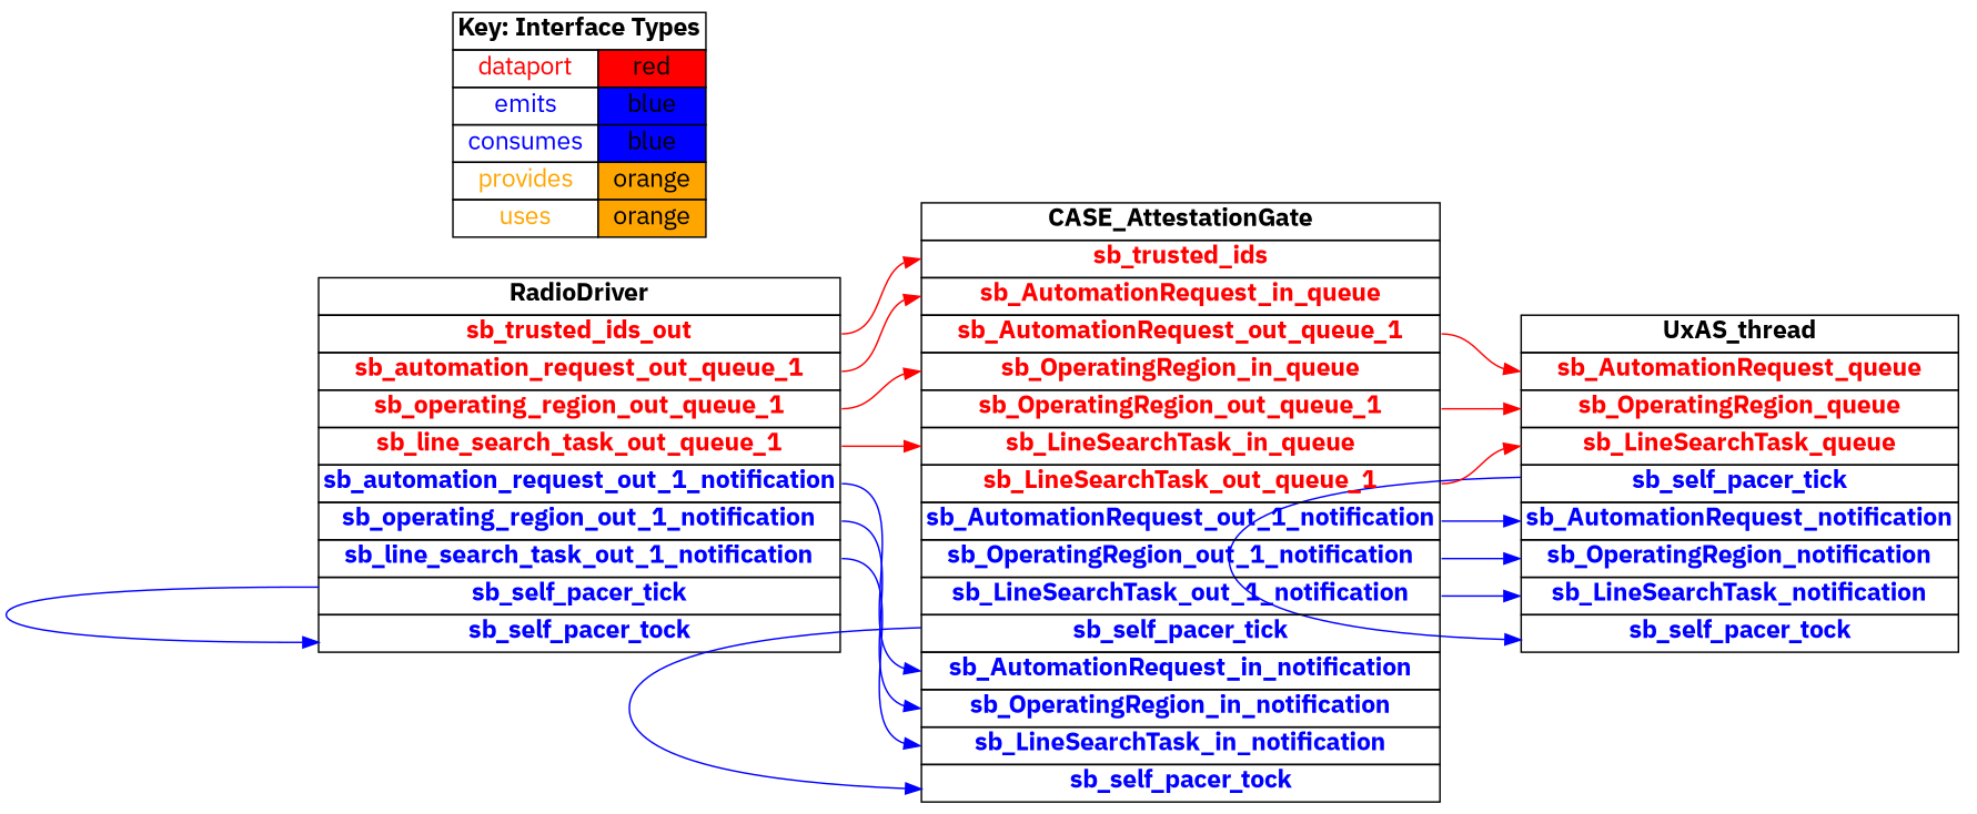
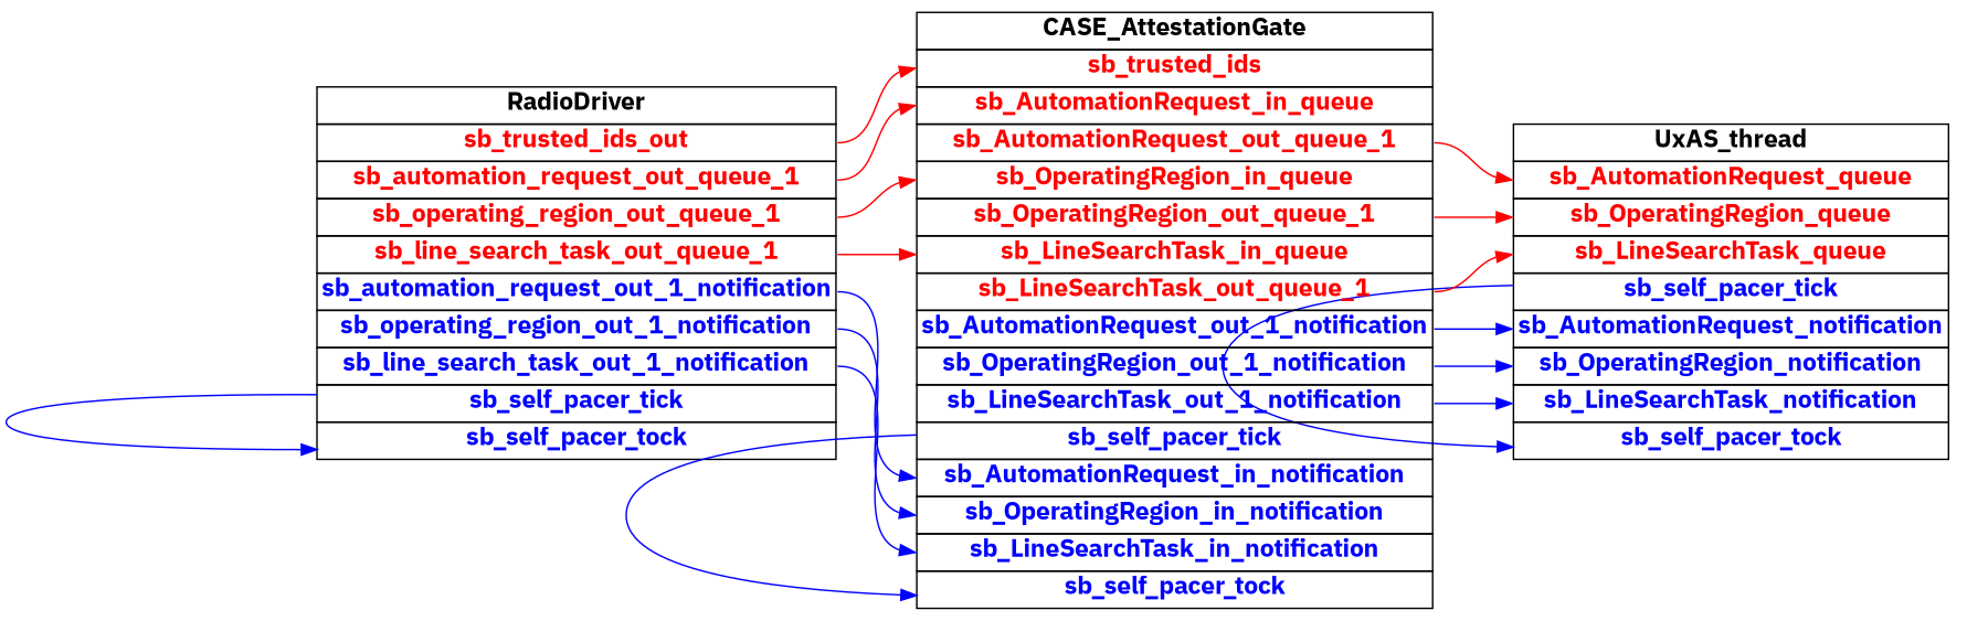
  digraph {
    fontname="IBM Plex Sans"
    rankdir=LR
    node [fontname="IBM Plex Sans" fontsize=16 shape=plaintext]
    edge [color=blue fontname="IBM Plex Sans" headport=sb_self_pacer_tock tailport=sb_self_pacer_tick]
    n1 [label=<     <TABLE BORDER="0" CELLBORDER="1" CELLSPACING="0">       <TR><TD><B>UxAS_thread</B></TD></TR>       <TR><TD PORT="sb_AutomationRequest_queue"><FONT COLOR="red"><B>sb_AutomationRequest_queue</B></FONT></TD></TR>       <TR><TD PORT="sb_OperatingRegion_queue"><FONT COLOR="red"><B>sb_OperatingRegion_queue</B></FONT></TD></TR>       <TR><TD PORT="sb_LineSearchTask_queue"><FONT COLOR="red"><B>sb_LineSearchTask_queue</B></FONT></TD></TR>       <TR><TD PORT="sb_self_pacer_tick"><FONT COLOR="blue"><B>sb_self_pacer_tick</B></FONT></TD></TR>       <TR><TD PORT="sb_AutomationRequest_notification"><FONT COLOR="blue"><B>sb_AutomationRequest_notification</B></FONT></TD></TR>       <TR><TD PORT="sb_OperatingRegion_notification"><FONT COLOR="blue"><B>sb_OperatingRegion_notification</B></FONT></TD></TR>       <TR><TD PORT="sb_LineSearchTask_notification"><FONT COLOR="blue"><B>sb_LineSearchTask_notification</B></FONT></TD></TR>       <TR><TD PORT="sb_self_pacer_tock"><FONT COLOR="blue"><B>sb_self_pacer_tock</B></FONT></TD></TR>"     </TABLE>   >]
    n2 [label=<     <TABLE BORDER="0" CELLBORDER="1" CELLSPACING="0">       <TR><TD><B>RadioDriver</B></TD></TR>       <TR><TD PORT="sb_trusted_ids_out"><FONT COLOR="red"><B>sb_trusted_ids_out</B></FONT></TD></TR>       <TR><TD PORT="sb_automation_request_out_queue_1"><FONT COLOR="red"><B>sb_automation_request_out_queue_1</B></FONT></TD></TR>       <TR><TD PORT="sb_operating_region_out_queue_1"><FONT COLOR="red"><B>sb_operating_region_out_queue_1</B></FONT></TD></TR>       <TR><TD PORT="sb_line_search_task_out_queue_1"><FONT COLOR="red"><B>sb_line_search_task_out_queue_1</B></FONT></TD></TR>       <TR><TD PORT="sb_automation_request_out_1_notification"><FONT COLOR="blue"><B>sb_automation_request_out_1_notification</B></FONT></TD></TR>       <TR><TD PORT="sb_operating_region_out_1_notification"><FONT COLOR="blue"><B>sb_operating_region_out_1_notification</B></FONT></TD></TR>       <TR><TD PORT="sb_line_search_task_out_1_notification"><FONT COLOR="blue"><B>sb_line_search_task_out_1_notification</B></FONT></TD></TR>       <TR><TD PORT="sb_self_pacer_tick"><FONT COLOR="blue"><B>sb_self_pacer_tick</B></FONT></TD></TR>       <TR><TD PORT="sb_self_pacer_tock"><FONT COLOR="blue"><B>sb_self_pacer_tock</B></FONT></TD></TR>"     </TABLE>   >]
    n3 [label=<     <TABLE BORDER="0" CELLBORDER="1" CELLSPACING="0">       <TR><TD><B>CASE_AttestationGate</B></TD></TR>       <TR><TD PORT="sb_trusted_ids"><FONT COLOR="red"><B>sb_trusted_ids</B></FONT></TD></TR>       <TR><TD PORT="sb_AutomationRequest_in_queue"><FONT COLOR="red"><B>sb_AutomationRequest_in_queue</B></FONT></TD></TR>       <TR><TD PORT="sb_AutomationRequest_out_queue_1"><FONT COLOR="red"><B>sb_AutomationRequest_out_queue_1</B></FONT></TD></TR>       <TR><TD PORT="sb_OperatingRegion_in_queue"><FONT COLOR="red"><B>sb_OperatingRegion_in_queue</B></FONT></TD></TR>       <TR><TD PORT="sb_OperatingRegion_out_queue_1"><FONT COLOR="red"><B>sb_OperatingRegion_out_queue_1</B></FONT></TD></TR>       <TR><TD PORT="sb_LineSearchTask_in_queue"><FONT COLOR="red"><B>sb_LineSearchTask_in_queue</B></FONT></TD></TR>       <TR><TD PORT="sb_LineSearchTask_out_queue_1"><FONT COLOR="red"><B>sb_LineSearchTask_out_queue_1</B></FONT></TD></TR>       <TR><TD PORT="sb_AutomationRequest_out_1_notification"><FONT COLOR="blue"><B>sb_AutomationRequest_out_1_notification</B></FONT></TD></TR>       <TR><TD PORT="sb_OperatingRegion_out_1_notification"><FONT COLOR="blue"><B>sb_OperatingRegion_out_1_notification</B></FONT></TD></TR>       <TR><TD PORT="sb_LineSearchTask_out_1_notification"><FONT COLOR="blue"><B>sb_LineSearchTask_out_1_notification</B></FONT></TD></TR>       <TR><TD PORT="sb_self_pacer_tick"><FONT COLOR="blue"><B>sb_self_pacer_tick</B></FONT></TD></TR>       <TR><TD PORT="sb_AutomationRequest_in_notification"><FONT COLOR="blue"><B>sb_AutomationRequest_in_notification</B></FONT></TD></TR>       <TR><TD PORT="sb_OperatingRegion_in_notification"><FONT COLOR="blue"><B>sb_OperatingRegion_in_notification</B></FONT></TD></TR>       <TR><TD PORT="sb_LineSearchTask_in_notification"><FONT COLOR="blue"><B>sb_LineSearchTask_in_notification</B></FONT></TD></TR>       <TR><TD PORT="sb_self_pacer_tock"><FONT COLOR="blue"><B>sb_self_pacer_tock</B></FONT></TD></TR>"     </TABLE>   >]
-   n4 [label=<    <TABLE BORDER="0" CELLBORDER="1" CELLSPACING="0">      <TR><TD COLSPAN="2"><B>Key: Interface Types</B></TD></TR>      <TR><TD><FONT COLOR="red">dataport</FONT></TD><TD BGCOLOR="red">red</TD></TR>      <TR><TD><FONT COLOR="blue">emits</FONT></TD><TD BGCOLOR="blue">blue</TD></TR>      <TR><TD><FONT COLOR="blue">consumes</FONT></TD><TD BGCOLOR="blue">blue</TD></TR>      <TR><TD><FONT COLOR="orange">provides</FONT></TD><TD BGCOLOR="orange">orange</TD></TR>      <TR><TD><FONT COLOR="orange">uses</FONT></TD><TD BGCOLOR="orange">orange</TD></TR>    </TABLE>   >]
    n1 -> n1
    n2 -> n2
    n2 -> n3 [color=red headport=sb_trusted_ids tailport=sb_trusted_ids_out]
    n2 -> n3 [headport=sb_AutomationRequest_in_notification tailport=sb_automation_request_out_1_notification]
    n2 -> n3 [color=red headport=sb_AutomationRequest_in_queue tailport=sb_automation_request_out_queue_1]
    n2 -> n3 [headport=sb_OperatingRegion_in_notification tailport=sb_operating_region_out_1_notification]
    n2 -> n3 [color=red headport=sb_OperatingRegion_in_queue tailport=sb_operating_region_out_queue_1]
    n2 -> n3 [headport=sb_LineSearchTask_in_notification tailport=sb_line_search_task_out_1_notification]
    n2 -> n3 [color=red headport=sb_LineSearchTask_in_queue tailport=sb_line_search_task_out_queue_1]
    n3 -> n1 [headport=sb_AutomationRequest_notification tailport=sb_AutomationRequest_out_1_notification]
    n3 -> n1 [color=red headport=sb_AutomationRequest_queue tailport=sb_AutomationRequest_out_queue_1]
    n3 -> n1 [headport=sb_OperatingRegion_notification tailport=sb_OperatingRegion_out_1_notification]
    n3 -> n1 [color=red headport=sb_OperatingRegion_queue tailport=sb_OperatingRegion_out_queue_1]
    n3 -> n1 [headport=sb_LineSearchTask_notification tailport=sb_LineSearchTask_out_1_notification]
    n3 -> n1 [color=red headport=sb_LineSearchTask_queue tailport=sb_LineSearchTask_out_queue_1]
    n3 -> n3
  }
